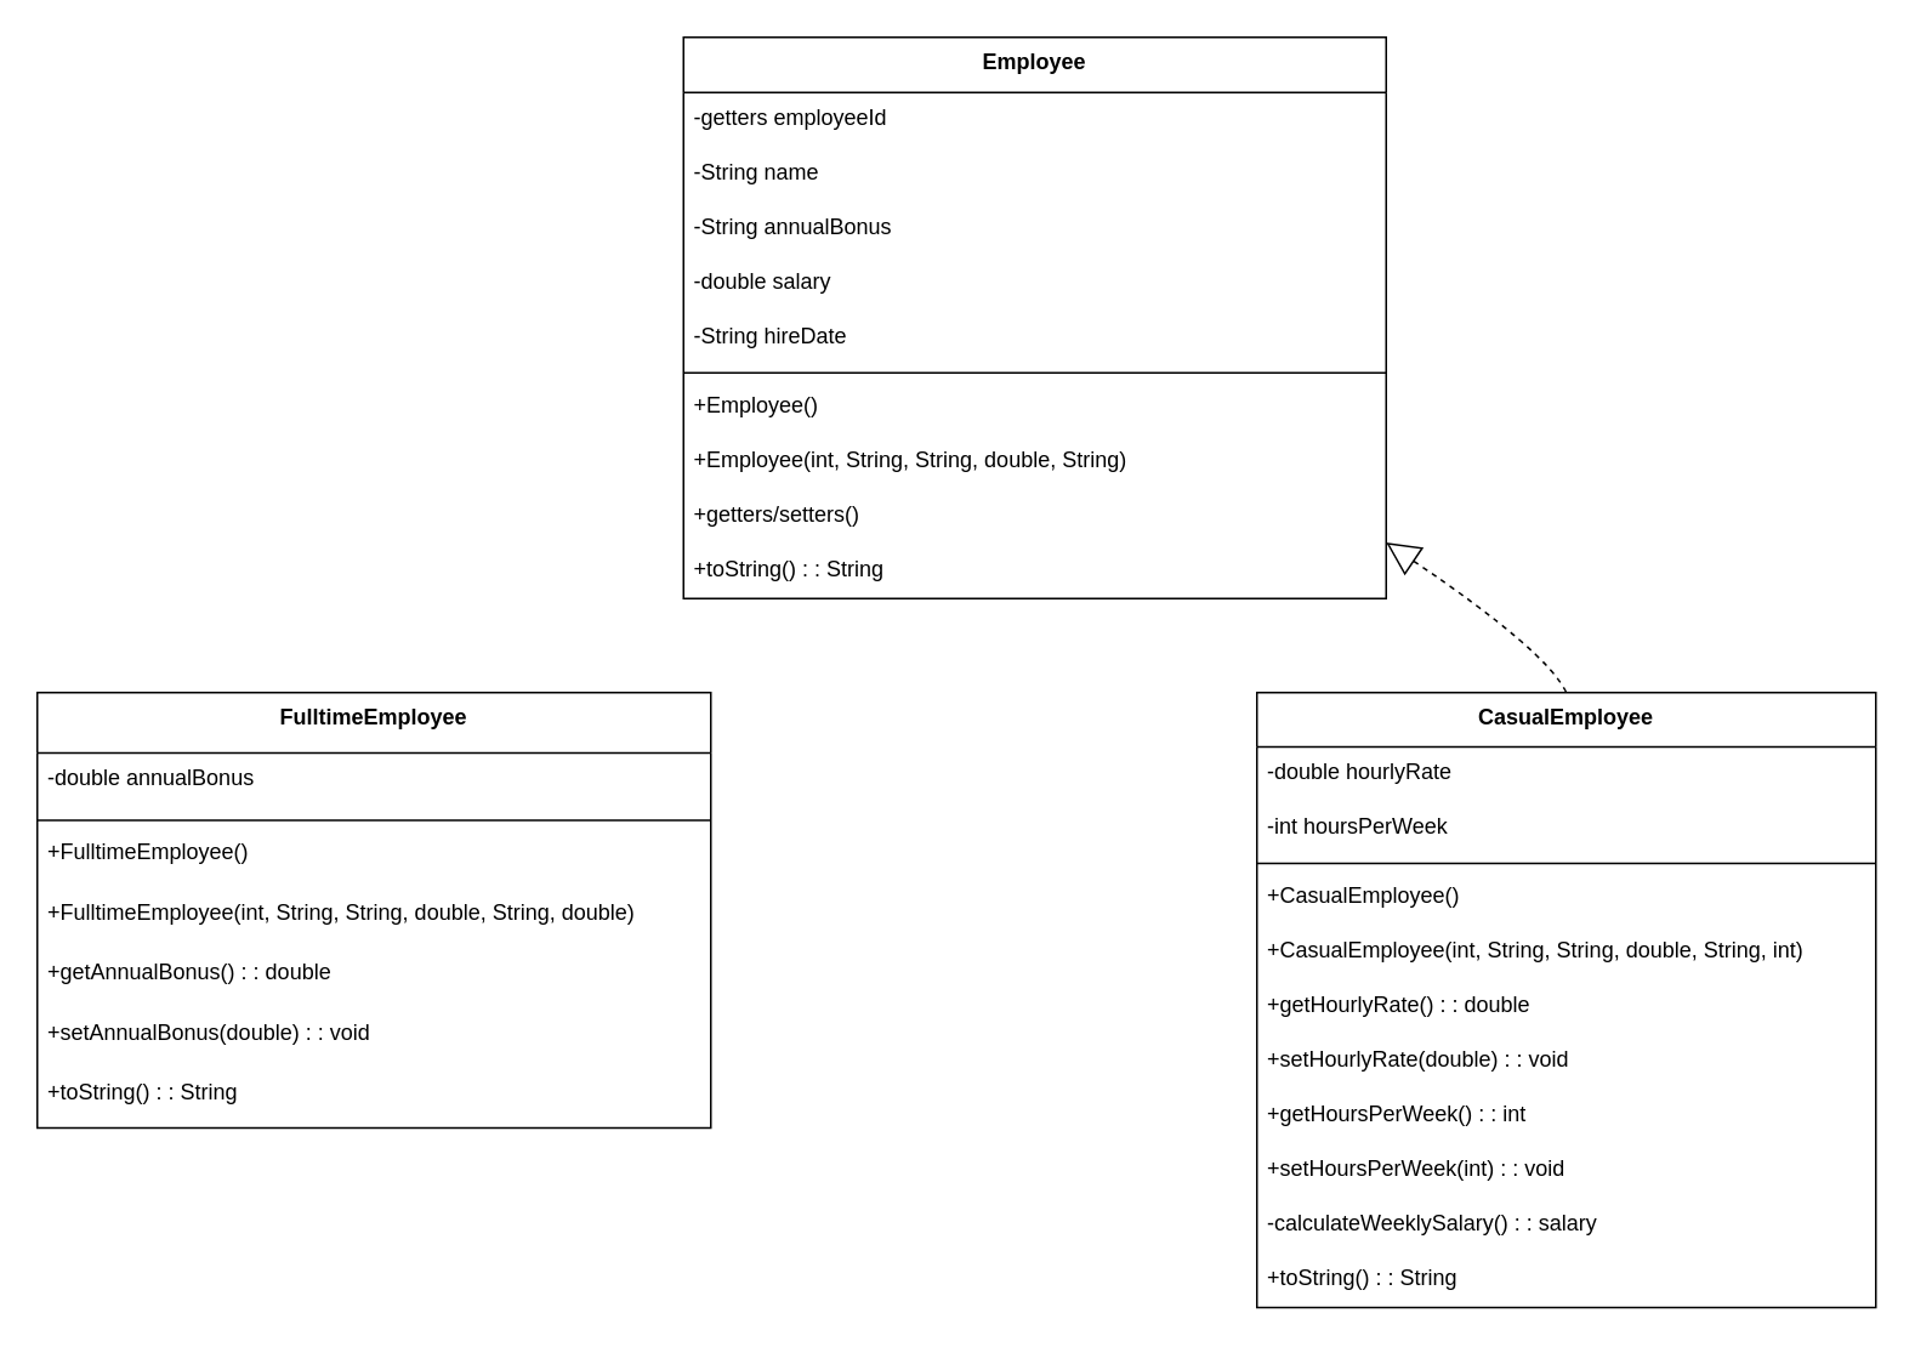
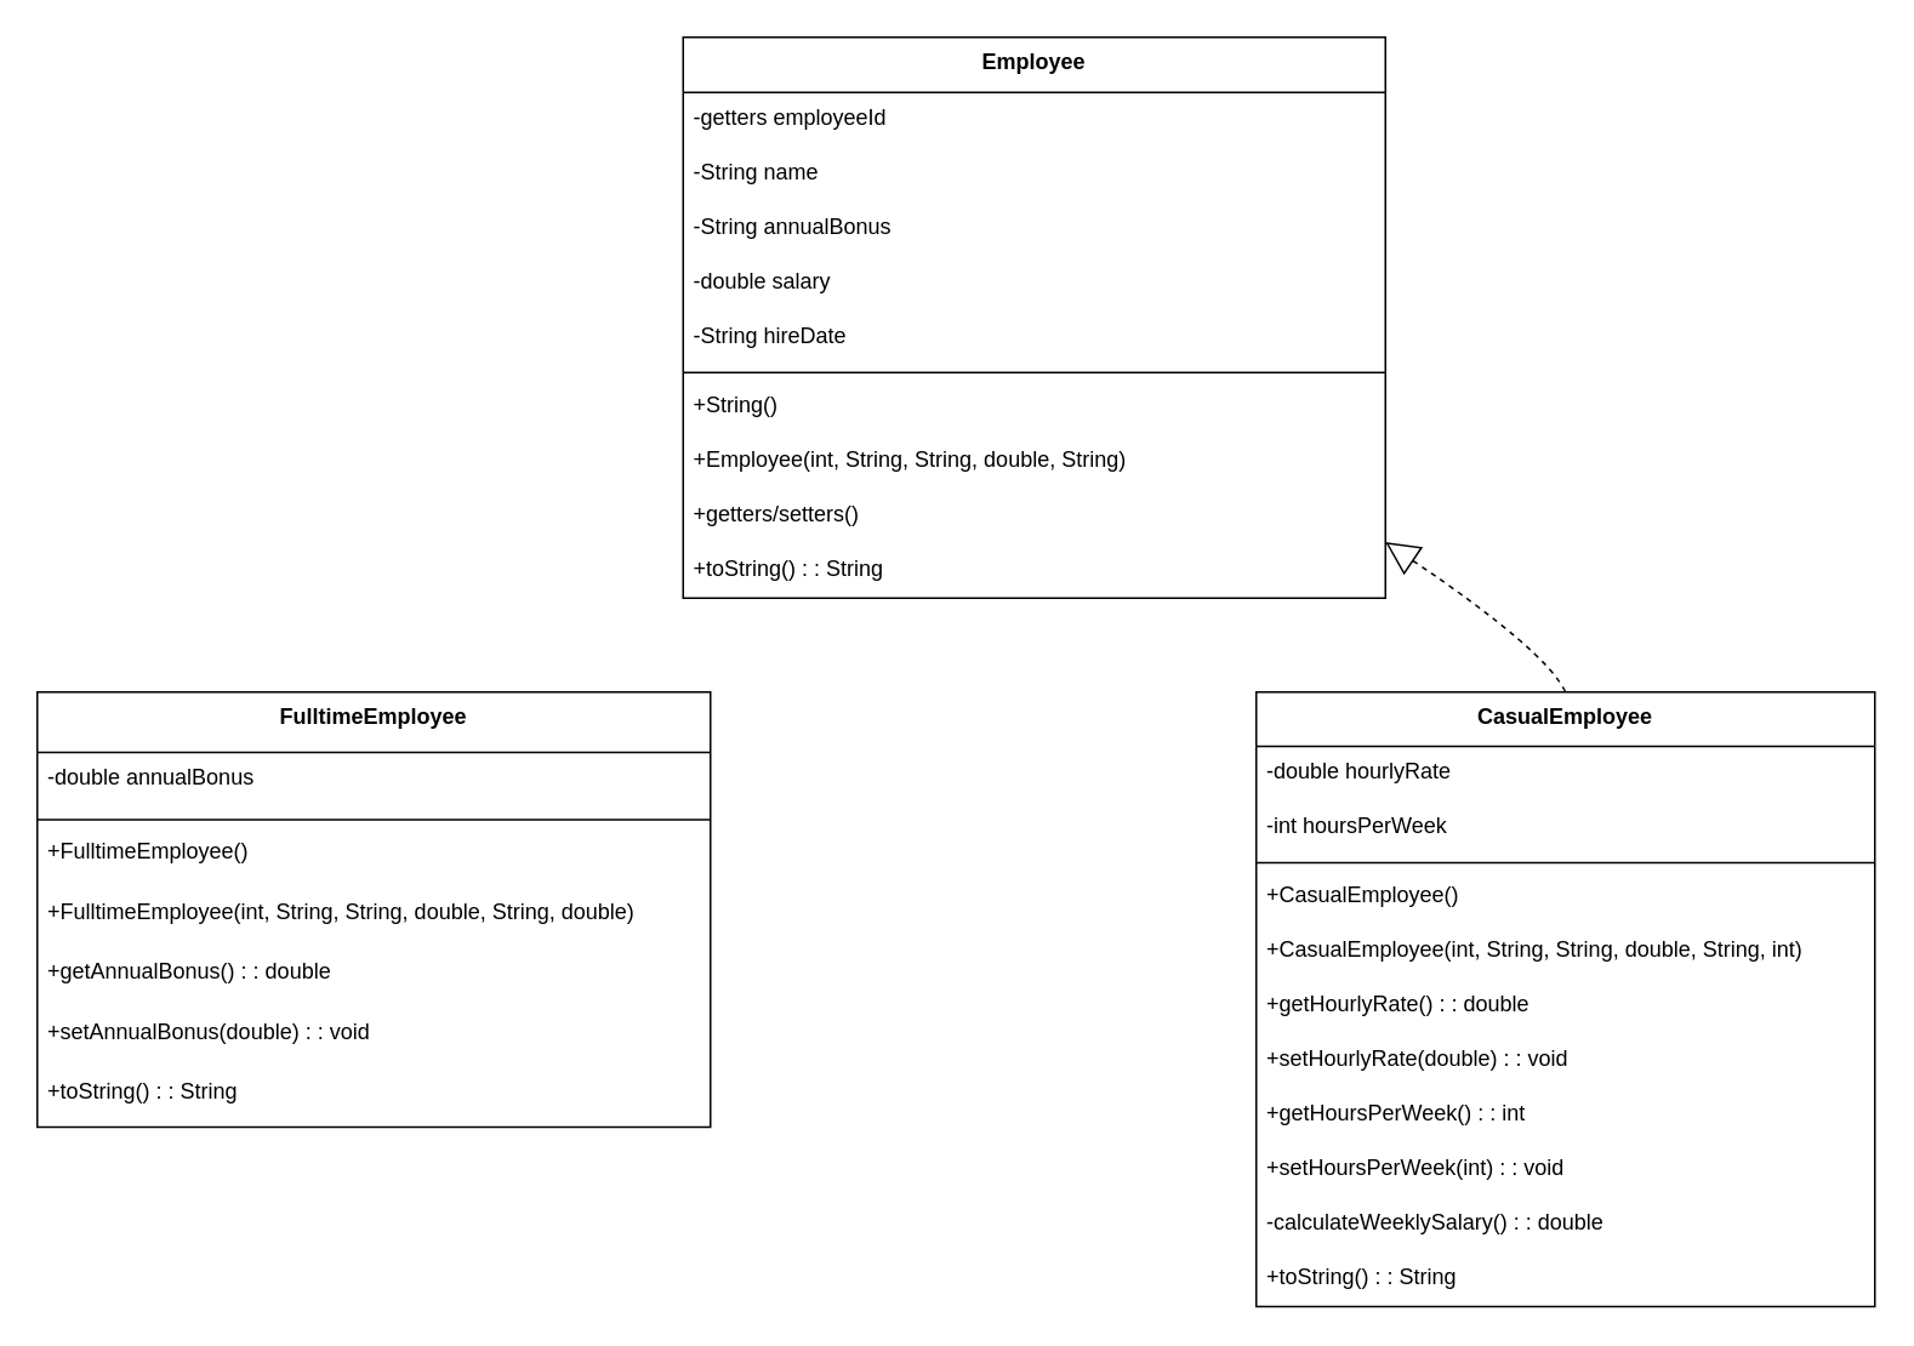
  <mxCell id="0" />
  <mxCell id="1" parent="0" />
  <mxCell id="2" value="Employee" style="swimlane;fontStyle=1;align=center;verticalAlign=top;childLayout=stackLayout;horizontal=1;startSize=30.4;horizontalStack=0;resizeParent=1;resizeParentMax=0;resizeLast=0;collapsible=0;marginBottom=0;" vertex="1" parent="1"><mxGeometry x="375" y="20" width="386" height="308.4" as="geometry" /></mxCell>
  <mxCell id="3" value="-getters employeeId" style="text;strokeColor=none;fillColor=none;align=left;verticalAlign=top;spacingLeft=4;spacingRight=4;overflow=hidden;rotatable=0;points=[[0,0.5],[1,0.5]];portConstraint=eastwest;" vertex="1" parent="2"><mxGeometry y="30.4" width="386" height="30" as="geometry" /></mxCell>
  <mxCell id="4" value="-String name" style="text;strokeColor=none;fillColor=none;align=left;verticalAlign=top;spacingLeft=4;spacingRight=4;overflow=hidden;rotatable=0;points=[[0,0.5],[1,0.5]];portConstraint=eastwest;" vertex="1" parent="2"><mxGeometry y="60.4" width="386" height="30" as="geometry" /></mxCell>
  <mxCell id="5" value="-String annualBonus" style="text;strokeColor=none;fillColor=none;align=left;verticalAlign=top;spacingLeft=4;spacingRight=4;overflow=hidden;rotatable=0;points=[[0,0.5],[1,0.5]];portConstraint=eastwest;" vertex="1" parent="2"><mxGeometry y="90.4" width="386" height="30" as="geometry" /></mxCell>
  <mxCell id="6" value="-double salary" style="text;strokeColor=none;fillColor=none;align=left;verticalAlign=top;spacingLeft=4;spacingRight=4;overflow=hidden;rotatable=0;points=[[0,0.5],[1,0.5]];portConstraint=eastwest;" vertex="1" parent="2"><mxGeometry y="120.4" width="386" height="30" as="geometry" /></mxCell>
  <mxCell id="7" value="-String hireDate" style="text;strokeColor=none;fillColor=none;align=left;verticalAlign=top;spacingLeft=4;spacingRight=4;overflow=hidden;rotatable=0;points=[[0,0.5],[1,0.5]];portConstraint=eastwest;" vertex="1" parent="2"><mxGeometry y="150.4" width="386" height="30" as="geometry" /></mxCell>
  <mxCell id="8" style="line;strokeWidth=1;fillColor=none;align=left;verticalAlign=middle;spacingTop=-1;spacingLeft=3;spacingRight=3;rotatable=0;labelPosition=right;points=[];portConstraint=eastwest;strokeColor=inherit;" vertex="1" parent="2"><mxGeometry y="180.4" width="386" height="8" as="geometry" /></mxCell>
- <mxCell id="9" value="+Employee()" style="text;strokeColor=none;fillColor=none;align=left;verticalAlign=top;spacingLeft=4;spacingRight=4;overflow=hidden;rotatable=0;points=[[0,0.5],[1,0.5]];portConstraint=eastwest;" vertex="1" parent="2"><mxGeometry y="188.4" width="386" height="30" as="geometry" /></mxCell>
+ <mxCell id="9" value="+String()" style="text;strokeColor=none;fillColor=none;align=left;verticalAlign=top;spacingLeft=4;spacingRight=4;overflow=hidden;rotatable=0;points=[[0,0.5],[1,0.5]];portConstraint=eastwest;" vertex="1" parent="2"><mxGeometry y="188.4" width="386" height="30" as="geometry" /></mxCell>
  <mxCell id="10" value="+Employee(int, String, String, double, String)" style="text;strokeColor=none;fillColor=none;align=left;verticalAlign=top;spacingLeft=4;spacingRight=4;overflow=hidden;rotatable=0;points=[[0,0.5],[1,0.5]];portConstraint=eastwest;" vertex="1" parent="2"><mxGeometry y="218.4" width="386" height="30" as="geometry" /></mxCell>
  <mxCell id="11" value="+getters/setters()" style="text;strokeColor=none;fillColor=none;align=left;verticalAlign=top;spacingLeft=4;spacingRight=4;overflow=hidden;rotatable=0;points=[[0,0.5],[1,0.5]];portConstraint=eastwest;" vertex="1" parent="2"><mxGeometry y="248.4" width="386" height="30" as="geometry" /></mxCell>
  <mxCell id="12" value="+toString() : : String" style="text;strokeColor=none;fillColor=none;align=left;verticalAlign=top;spacingLeft=4;spacingRight=4;overflow=hidden;rotatable=0;points=[[0,0.5],[1,0.5]];portConstraint=eastwest;" vertex="1" parent="2"><mxGeometry y="278.4" width="386" height="30" as="geometry" /></mxCell>
  <mxCell id="13" value="FulltimeEmployee" style="swimlane;fontStyle=1;align=center;verticalAlign=top;childLayout=stackLayout;horizontal=1;startSize=33.143;horizontalStack=0;resizeParent=1;resizeParentMax=0;resizeLast=0;collapsible=0;marginBottom=0;" vertex="1" parent="1"><mxGeometry x="20" y="380" width="370" height="239.143" as="geometry" /></mxCell>
  <mxCell id="14" value="-double annualBonus" style="text;strokeColor=none;fillColor=none;align=left;verticalAlign=top;spacingLeft=4;spacingRight=4;overflow=hidden;rotatable=0;points=[[0,0.5],[1,0.5]];portConstraint=eastwest;" vertex="1" parent="13"><mxGeometry y="33.143" width="370" height="33" as="geometry" /></mxCell>
  <mxCell id="15" style="line;strokeWidth=1;fillColor=none;align=left;verticalAlign=middle;spacingTop=-1;spacingLeft=3;spacingRight=3;rotatable=0;labelPosition=right;points=[];portConstraint=eastwest;strokeColor=inherit;" vertex="1" parent="13"><mxGeometry y="66.143" width="370" height="8" as="geometry" /></mxCell>
  <mxCell id="16" value="+FulltimeEmployee()" style="text;strokeColor=none;fillColor=none;align=left;verticalAlign=top;spacingLeft=4;spacingRight=4;overflow=hidden;rotatable=0;points=[[0,0.5],[1,0.5]];portConstraint=eastwest;" vertex="1" parent="13"><mxGeometry y="74.143" width="370" height="33" as="geometry" /></mxCell>
  <mxCell id="17" value="+FulltimeEmployee(int, String, String, double, String, double)" style="text;strokeColor=none;fillColor=none;align=left;verticalAlign=top;spacingLeft=4;spacingRight=4;overflow=hidden;rotatable=0;points=[[0,0.5],[1,0.5]];portConstraint=eastwest;" vertex="1" parent="13"><mxGeometry y="107.143" width="370" height="33" as="geometry" /></mxCell>
  <mxCell id="18" value="+getAnnualBonus() : : double" style="text;strokeColor=none;fillColor=none;align=left;verticalAlign=top;spacingLeft=4;spacingRight=4;overflow=hidden;rotatable=0;points=[[0,0.5],[1,0.5]];portConstraint=eastwest;" vertex="1" parent="13"><mxGeometry y="140.143" width="370" height="33" as="geometry" /></mxCell>
  <mxCell id="19" value="+setAnnualBonus(double) : : void" style="text;strokeColor=none;fillColor=none;align=left;verticalAlign=top;spacingLeft=4;spacingRight=4;overflow=hidden;rotatable=0;points=[[0,0.5],[1,0.5]];portConstraint=eastwest;" vertex="1" parent="13"><mxGeometry y="173.143" width="370" height="33" as="geometry" /></mxCell>
  <mxCell id="20" value="+toString() : : String" style="text;strokeColor=none;fillColor=none;align=left;verticalAlign=top;spacingLeft=4;spacingRight=4;overflow=hidden;rotatable=0;points=[[0,0.5],[1,0.5]];portConstraint=eastwest;" vertex="1" parent="13"><mxGeometry y="206.143" width="370" height="33" as="geometry" /></mxCell>
  <mxCell id="21" value="CasualEmployee" style="swimlane;fontStyle=1;align=center;verticalAlign=top;childLayout=stackLayout;horizontal=1;startSize=29.818;horizontalStack=0;resizeParent=1;resizeParentMax=0;resizeLast=0;collapsible=0;marginBottom=0;" vertex="1" parent="1"><mxGeometry x="690" y="380" width="340" height="337.818" as="geometry" /></mxCell>
  <mxCell id="22" value="-double hourlyRate" style="text;strokeColor=none;fillColor=none;align=left;verticalAlign=top;spacingLeft=4;spacingRight=4;overflow=hidden;rotatable=0;points=[[0,0.5],[1,0.5]];portConstraint=eastwest;" vertex="1" parent="21"><mxGeometry y="29.818" width="340" height="30" as="geometry" /></mxCell>
  <mxCell id="23" value="-int hoursPerWeek" style="text;strokeColor=none;fillColor=none;align=left;verticalAlign=top;spacingLeft=4;spacingRight=4;overflow=hidden;rotatable=0;points=[[0,0.5],[1,0.5]];portConstraint=eastwest;" vertex="1" parent="21"><mxGeometry y="59.818" width="340" height="30" as="geometry" /></mxCell>
  <mxCell id="24" style="line;strokeWidth=1;fillColor=none;align=left;verticalAlign=middle;spacingTop=-1;spacingLeft=3;spacingRight=3;rotatable=0;labelPosition=right;points=[];portConstraint=eastwest;strokeColor=inherit;" vertex="1" parent="21"><mxGeometry y="89.818" width="340" height="8" as="geometry" /></mxCell>
  <mxCell id="25" value="+CasualEmployee()" style="text;strokeColor=none;fillColor=none;align=left;verticalAlign=top;spacingLeft=4;spacingRight=4;overflow=hidden;rotatable=0;points=[[0,0.5],[1,0.5]];portConstraint=eastwest;" vertex="1" parent="21"><mxGeometry y="97.818" width="340" height="30" as="geometry" /></mxCell>
  <mxCell id="26" value="+CasualEmployee(int, String, String, double, String, int)" style="text;strokeColor=none;fillColor=none;align=left;verticalAlign=top;spacingLeft=4;spacingRight=4;overflow=hidden;rotatable=0;points=[[0,0.5],[1,0.5]];portConstraint=eastwest;" vertex="1" parent="21"><mxGeometry y="127.818" width="340" height="30" as="geometry" /></mxCell>
  <mxCell id="27" value="+getHourlyRate() : : double" style="text;strokeColor=none;fillColor=none;align=left;verticalAlign=top;spacingLeft=4;spacingRight=4;overflow=hidden;rotatable=0;points=[[0,0.5],[1,0.5]];portConstraint=eastwest;" vertex="1" parent="21"><mxGeometry y="157.818" width="340" height="30" as="geometry" /></mxCell>
  <mxCell id="28" value="+setHourlyRate(double) : : void" style="text;strokeColor=none;fillColor=none;align=left;verticalAlign=top;spacingLeft=4;spacingRight=4;overflow=hidden;rotatable=0;points=[[0,0.5],[1,0.5]];portConstraint=eastwest;" vertex="1" parent="21"><mxGeometry y="187.818" width="340" height="30" as="geometry" /></mxCell>
  <mxCell id="29" value="+getHoursPerWeek() : : int" style="text;strokeColor=none;fillColor=none;align=left;verticalAlign=top;spacingLeft=4;spacingRight=4;overflow=hidden;rotatable=0;points=[[0,0.5],[1,0.5]];portConstraint=eastwest;" vertex="1" parent="21"><mxGeometry y="217.818" width="340" height="30" as="geometry" /></mxCell>
  <mxCell id="30" value="+setHoursPerWeek(int) : : void" style="text;strokeColor=none;fillColor=none;align=left;verticalAlign=top;spacingLeft=4;spacingRight=4;overflow=hidden;rotatable=0;points=[[0,0.5],[1,0.5]];portConstraint=eastwest;" vertex="1" parent="21"><mxGeometry y="247.818" width="340" height="30" as="geometry" /></mxCell>
- <mxCell id="31" value="-calculateWeeklySalary() : : salary" style="text;strokeColor=none;fillColor=none;align=left;verticalAlign=top;spacingLeft=4;spacingRight=4;overflow=hidden;rotatable=0;points=[[0,0.5],[1,0.5]];portConstraint=eastwest;" vertex="1" parent="21"><mxGeometry y="277.818" width="340" height="30" as="geometry" /></mxCell>
+ <mxCell id="31" value="-calculateWeeklySalary() : : double" style="text;strokeColor=none;fillColor=none;align=left;verticalAlign=top;spacingLeft=4;spacingRight=4;overflow=hidden;rotatable=0;points=[[0,0.5],[1,0.5]];portConstraint=eastwest;" vertex="1" parent="21"><mxGeometry y="277.818" width="340" height="30" as="geometry" /></mxCell>
  <mxCell id="32" value="+toString() : : String" style="text;strokeColor=none;fillColor=none;align=left;verticalAlign=top;spacingLeft=4;spacingRight=4;overflow=hidden;rotatable=0;points=[[0,0.5],[1,0.5]];portConstraint=eastwest;" vertex="1" parent="21"><mxGeometry y="307.818" width="340" height="30" as="geometry" /></mxCell>
  <mxCell id="33" value="" style="curved=1;startArrow=block;startSize=16;startFill=0;endArrow=none;exitX=1;exitY=0.9;entryX=0.5;entryY=0;rounded=0;fontSize=12;dashed=1;" edge="1" parent="1" source="2" target="21"><mxGeometry relative="1" as="geometry"><Array as="points"><mxPoint x="849" y="357" /></Array></mxGeometry></mxCell>
